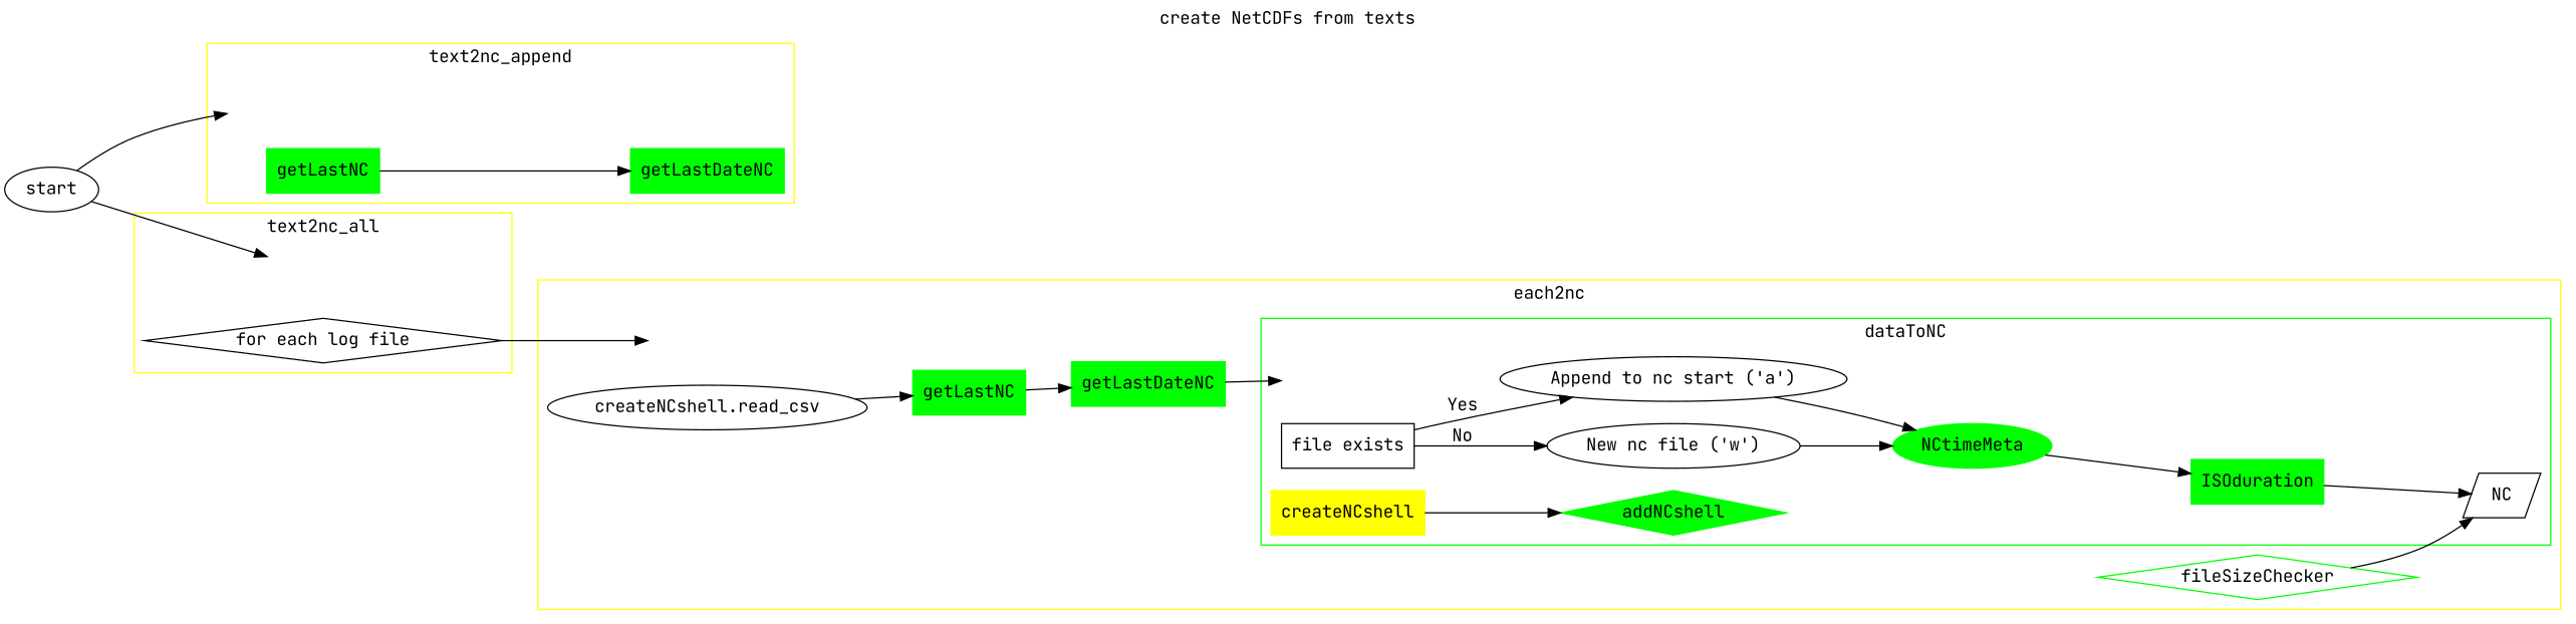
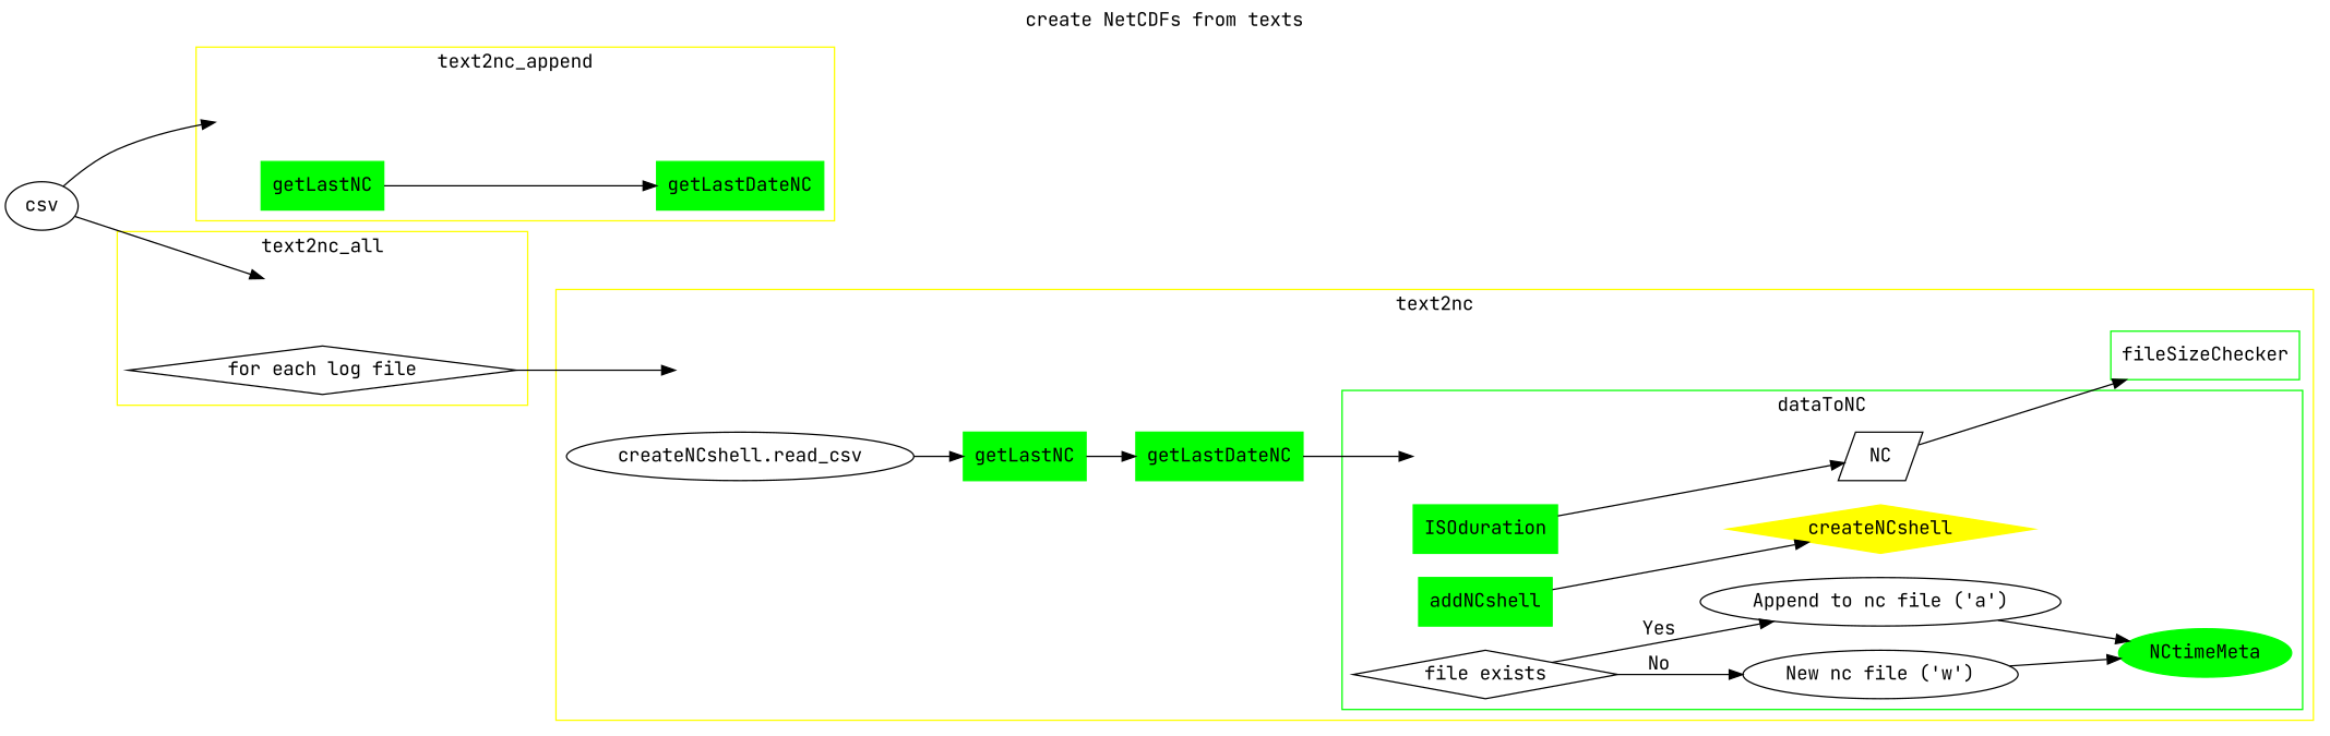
  digraph {
    compound=true
    fontname="JetBrains Mono"
    label="create NetCDFs from texts"
    labelloc=t
    rankdir=LR
    node [fontname="JetBrains Mono"]
    edge [fontname="JetBrains Mono"]
    text2nc_all [style=invis]
    n2 [label="for each log file" shape=diamond]
    text2nc_append [style=invis]
    getLastNC [color=green shape=box style=filled]
    getLastDateNC [color=green shape=box style=filled]
    dataToNC [style=invis]
-   n7 [label="file exists" shape=box]
+   n7 [label="file exists" shape=diamond]
    n8 [label="New nc file ('w')"]
-   n9 [label="Append to nc start ('a')"]
-   createNCshell [color=yellow shape=box style=filled]
-   addNCshell [color=green shape=diamond style=filled]
+   n9 [label="Append to nc file ('a')"]
+   createNCshell [color=yellow shape=diamond style=filled]
+   addNCshell [color=green shape=box style=filled]
    NC [shape=parallelogram]
    NCtimeMeta [color=green shape=ellipse style=filled]
    ISOduration [color=green shape=box style=filled]
    text2nc [style=invis]
    n16 [color=green label=getLastNC shape=box style=filled]
    n17 [label="createNCshell.read_csv"]
    n18 [color=green label=getLastDateNC shape=box style=filled]
-   fileSizeChecker [color=green shape=diamond]
-   start
+   fileSizeChecker [color=green shape=box]
+   start [label=csv]
    subgraph cluster_1 {
      color=yellow
      label=text2nc_all
      shape=box
      text2nc_all
      n2
    }
    subgraph cluster_2 {
      color=yellow
      label=text2nc_append
      shape=box
      text2nc_append
      getLastNC
      getLastDateNC
    }
    subgraph cluster_3 {
      color=yellow
-     label=each2nc
+     label=text2nc
      shape=box
      text2nc
      n16
      n17
      n18
      fileSizeChecker
      subgraph cluster_4 {
        color=green
        label=dataToNC
        shape=box
        dataToNC
        n7
        n8
        n9
        createNCshell
        addNCshell
        NC
        NCtimeMeta
        ISOduration
      }
    }
    n2 -> text2nc
    getLastNC -> getLastDateNC
    n7 -> n8 [label=No]
    n7 -> n9 [label=Yes]
    n8 -> NCtimeMeta
    n9 -> NCtimeMeta
-   createNCshell -> addNCshell
-   fileSizeChecker -> NC
-   NCtimeMeta -> ISOduration
+   addNCshell -> createNCshell
+   NC -> fileSizeChecker
    ISOduration -> NC
    n16 -> n18
    n17 -> n16
    n18 -> dataToNC
    start -> text2nc_all
    start -> text2nc_append
  }
